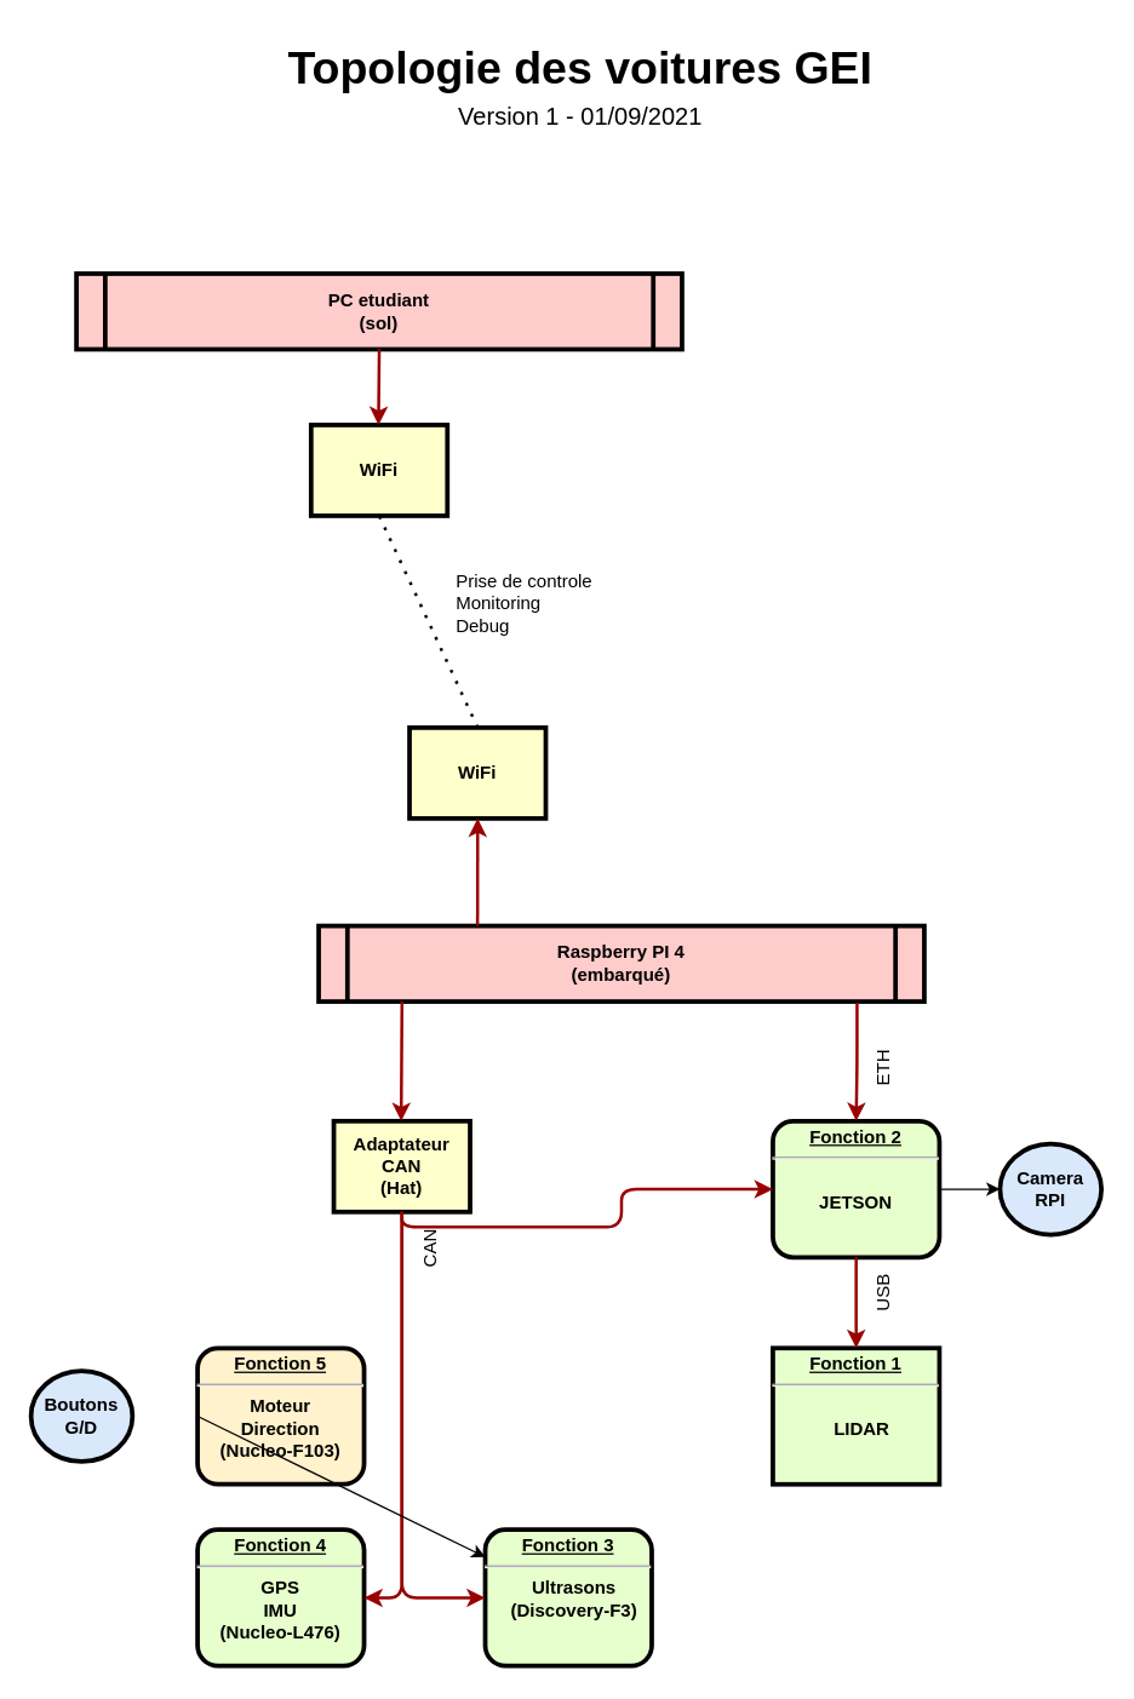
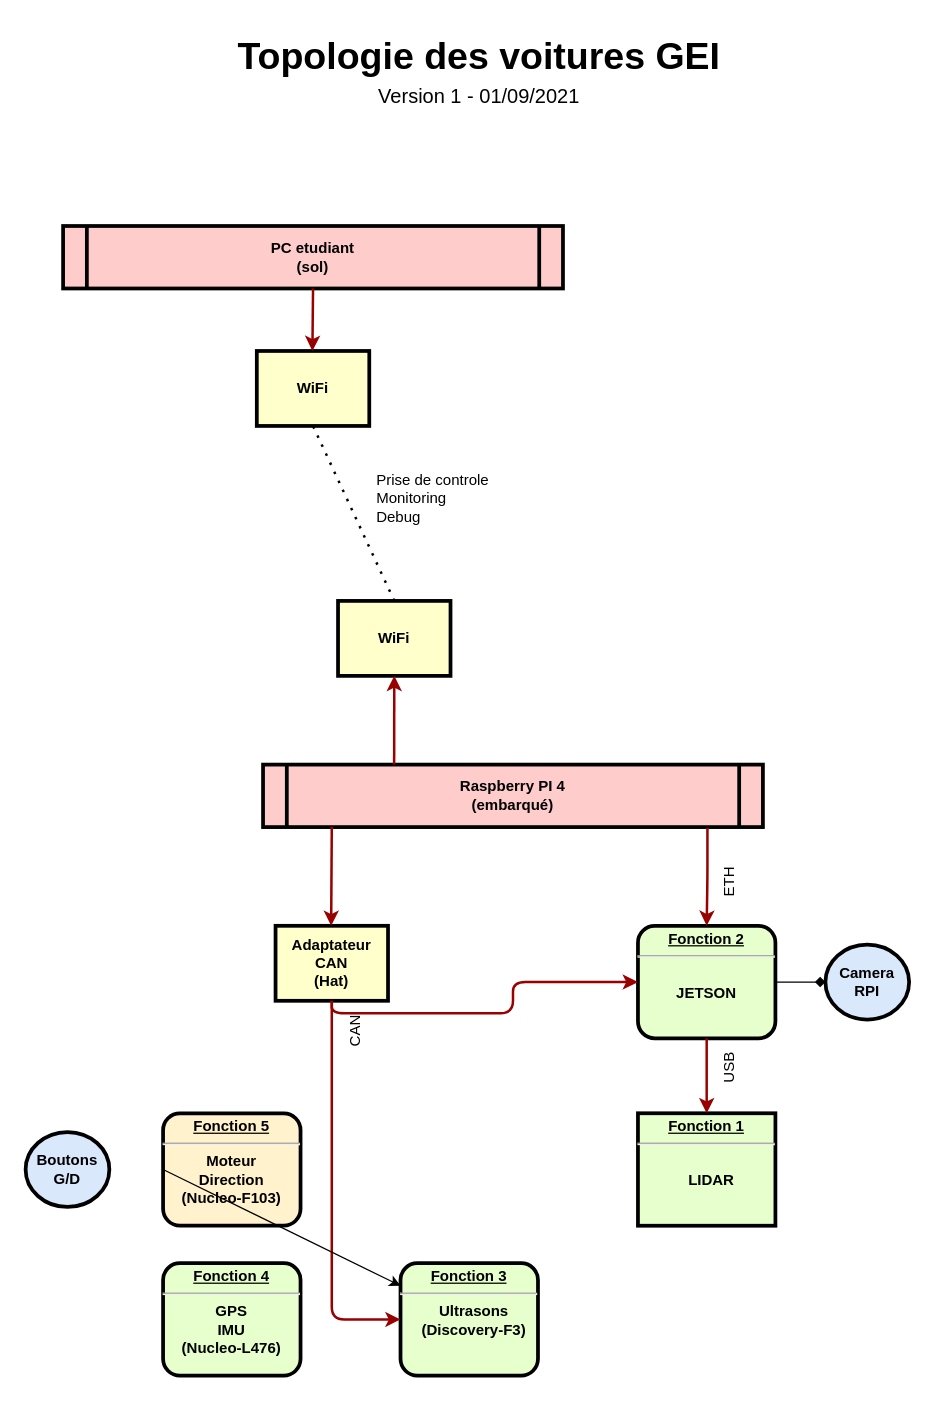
  <mxCell id="0" />
  <mxCell id="1" parent="0" />
  <mxCell id="2" value="&#10;Raspberry PI 4&#10;(embarqué)&#10;" style="shape=process;whiteSpace=wrap;align=center;verticalAlign=middle;size=0.048;fontStyle=1;strokeWidth=3;fillColor=#FFCCCC" parent="1" vertex="1"><mxGeometry x="210" y="611" width="400" height="50" as="geometry" /></mxCell>
  <mxCell id="3" value="&lt;p style=&quot;margin: 0px ; margin-top: 4px ; text-align: center ; text-decoration: underline&quot;&gt;&lt;strong&gt;Fonction 1&lt;br&gt;&lt;/strong&gt;&lt;/p&gt;&lt;hr&gt;&lt;p style=&quot;margin: 0px ; margin-left: 8px&quot;&gt;&lt;br&gt;&lt;/p&gt;&lt;p style=&quot;margin: 0px ; margin-left: 8px&quot; align=&quot;center&quot;&gt;LIDAR&lt;br&gt;&lt;/p&gt;" style="verticalAlign=middle;align=center;overflow=fill;fontSize=12;fontFamily=Helvetica;html=1;fontStyle=1;strokeWidth=3;fillColor=#E6FFCC;rounded=0;" parent="1" vertex="1"><mxGeometry x="510" y="890" width="110" height="90" as="geometry" /></mxCell>
  <mxCell id="4" value="&lt;p style=&quot;margin: 0px ; margin-top: 4px ; text-align: center ; text-decoration: underline&quot;&gt;&lt;strong&gt;&lt;strong&gt;Fonction 2&lt;/strong&gt;&lt;br&gt;&lt;/strong&gt;&lt;/p&gt;&lt;hr&gt;&lt;div&gt;&lt;br&gt;&lt;/div&gt;&lt;div&gt;JETSON&lt;/div&gt;" style="verticalAlign=middle;align=center;overflow=fill;fontSize=12;fontFamily=Helvetica;html=1;rounded=1;fontStyle=1;strokeWidth=3;fillColor=#E6FFCC" parent="1" vertex="1"><mxGeometry x="510" y="740" width="110" height="90" as="geometry" /></mxCell>
  <mxCell id="5" value="&#10;Adaptateur CAN&#10;(Hat)&#10;" style="whiteSpace=wrap;align=center;verticalAlign=middle;fontStyle=1;strokeWidth=3;fillColor=#FFFFCC" parent="1" vertex="1"><mxGeometry x="220" y="740" width="90" height="60" as="geometry" /></mxCell>
  <mxCell id="6" value="" style="edgeStyle=elbowEdgeStyle;elbow=horizontal;strokeColor=#990000;strokeWidth=2;entryX=0.5;entryY=0;entryDx=0;entryDy=0;" parent="1" target="5" edge="1"><mxGeometry width="100" height="100" relative="1" as="geometry"><mxPoint x="265" y="661" as="sourcePoint" /><mxPoint x="264.5" y="726" as="targetPoint" /><Array as="points"><mxPoint x="264.5" y="695" /></Array></mxGeometry></mxCell>
  <mxCell id="7" value="" style="elbow=horizontal;strokeColor=#990000;strokeWidth=2;exitX=0.5;exitY=1;exitDx=0;exitDy=0;entryX=0.5;entryY=0;entryDx=0;entryDy=0;edgeStyle=orthogonalEdgeStyle;" parent="1" edge="1" target="3" source="4"><mxGeometry width="100" height="100" relative="1" as="geometry"><mxPoint x="377" y="661" as="sourcePoint" /><mxPoint x="377" y="859" as="targetPoint" /></mxGeometry></mxCell>
  <mxCell id="8" value="USB" style="text;whiteSpace=wrap;html=1;rotation=-90;" parent="1" vertex="1"><mxGeometry x="569" y="839" width="29" height="29" as="geometry" /></mxCell>
  <mxCell id="9" value="" style="strokeColor=#990000;strokeWidth=2;exitX=0.5;exitY=1;exitDx=0;exitDy=0;edgeStyle=orthogonalEdgeStyle;" parent="1" source="5" target="4" edge="1"><mxGeometry width="100" height="100" relative="1" as="geometry"><mxPoint x="279" y="820" as="sourcePoint" /><mxPoint x="265" y="900" as="targetPoint" /></mxGeometry></mxCell>
  <mxCell id="10" value="&lt;p style=&quot;margin: 0px ; margin-top: 4px ; text-align: center ; text-decoration: underline&quot;&gt;&lt;strong&gt;&lt;strong&gt;Fonction 5&lt;/strong&gt;&lt;br&gt;&lt;/strong&gt;&lt;/p&gt;&lt;hr&gt;&lt;div&gt;Moteur&lt;/div&gt;&lt;div&gt;Direction&lt;/div&gt;&lt;div&gt;(Nucleo-F103)&lt;br&gt;&lt;/div&gt;&lt;div&gt;&lt;br&gt;&lt;/div&gt;&lt;div&gt;&lt;br&gt;&lt;/div&gt;&lt;div&gt;&lt;br&gt;&lt;/div&gt;" style="verticalAlign=middle;align=center;overflow=fill;fontSize=12;fontFamily=Helvetica;html=1;rounded=1;fontStyle=1;strokeWidth=3;fillColor=#fff2cc;" parent="1" vertex="1"><mxGeometry x="130" y="890" width="110" height="90" as="geometry" /></mxCell>
  <mxCell id="11" value="&lt;p style=&quot;margin: 0px ; margin-top: 4px ; text-align: center ; text-decoration: underline&quot;&gt;&lt;strong&gt;&lt;strong&gt;Fonction 4&lt;/strong&gt;&lt;br&gt;&lt;/strong&gt;&lt;/p&gt;&lt;hr&gt;&lt;div&gt;GPS&lt;/div&gt;&lt;div&gt;IMU&lt;/div&gt;&lt;div&gt;(Nucleo-L476)&lt;br&gt;&lt;/div&gt;" style="verticalAlign=middle;align=center;overflow=fill;fontSize=12;fontFamily=Helvetica;html=1;rounded=1;fontStyle=1;strokeWidth=3;fillColor=#E6FFCC" parent="1" vertex="1"><mxGeometry x="130" y="1010" width="110" height="90" as="geometry" /></mxCell>
  <mxCell id="12" value="&lt;div align=&quot;center&quot;&gt;CAN&lt;br&gt;&lt;/div&gt;&lt;div&gt;&lt;br&gt;&lt;/div&gt;" style="text;whiteSpace=wrap;html=1;rotation=-90;" parent="1" vertex="1"><mxGeometry x="270" y="810" width="29" height="29" as="geometry" /></mxCell>
  <mxCell id="13" value="" style="strokeColor=#990000;strokeWidth=2;entryX=0.5;entryY=0;entryDx=0;entryDy=0;exitX=0.889;exitY=1.015;exitDx=0;exitDy=0;exitPerimeter=0;edgeStyle=orthogonalEdgeStyle;" parent="1" source="2" target="4" edge="1"><mxGeometry width="100" height="100" relative="1" as="geometry"><mxPoint x="565" y="680" as="sourcePoint" /><mxPoint x="650" y="470" as="targetPoint" /></mxGeometry></mxCell>
  <mxCell id="14" value="&lt;div&gt;ETH&lt;/div&gt;" style="text;whiteSpace=wrap;html=1;rotation=-90;" parent="1" vertex="1"><mxGeometry x="569" y="690" width="29" height="29" as="geometry" /></mxCell>
  <mxCell id="15" value="&lt;div&gt;&lt;b&gt;Boutons&lt;/b&gt;&lt;/div&gt;&lt;div&gt;&lt;b&gt;G/D&lt;/b&gt;&lt;br&gt;&lt;/div&gt;" style="ellipse;whiteSpace=wrap;html=1;fillColor=#dae8fc;strokeWidth=3;" parent="1" vertex="1"><mxGeometry x="20" y="905" width="67" height="60" as="geometry" /></mxCell>
  <mxCell id="16" value="&lt;b&gt;Camera&lt;br&gt;RPI&lt;/b&gt;" style="ellipse;whiteSpace=wrap;html=1;fillColor=#dae8fc;strokeWidth=3;" parent="1" vertex="1"><mxGeometry x="660" y="755" width="67" height="60" as="geometry" /></mxCell>
  <mxCell id="17" value="WiFi" style="whiteSpace=wrap;align=center;verticalAlign=middle;fontStyle=1;strokeWidth=3;fillColor=#FFFFCC" parent="1" vertex="1"><mxGeometry x="270" y="480" width="90" height="60" as="geometry" /></mxCell>
  <mxCell id="18" value="" style="edgeStyle=elbowEdgeStyle;elbow=horizontal;strokeColor=#990000;strokeWidth=2;entryX=0.5;entryY=1;entryDx=0;entryDy=0;exitX=0.836;exitY=0.001;exitDx=0;exitDy=0;exitPerimeter=0;" parent="1" edge="1"><mxGeometry width="100" height="100" relative="1" as="geometry"><mxPoint x="314.9" y="611" as="sourcePoint" /><mxPoint x="314.5" y="539.95" as="targetPoint" /></mxGeometry></mxCell>
  <mxCell id="19" value="PC etudiant &#10;(sol)" style="shape=process;whiteSpace=wrap;align=center;verticalAlign=middle;size=0.048;fontStyle=1;strokeWidth=3;fillColor=#FFCCCC" parent="1" vertex="1"><mxGeometry x="50" y="180" width="400" height="50" as="geometry" /></mxCell>
  <mxCell id="20" value="WiFi" style="whiteSpace=wrap;align=center;verticalAlign=middle;fontStyle=1;strokeWidth=3;fillColor=#FFFFCC" parent="1" vertex="1"><mxGeometry x="205" y="280" width="90" height="60" as="geometry" /></mxCell>
  <mxCell id="21" value="" style="edgeStyle=elbowEdgeStyle;elbow=horizontal;strokeColor=#990000;strokeWidth=2;entryX=0.5;entryY=0;entryDx=0;entryDy=0;exitX=0.5;exitY=1;exitDx=0;exitDy=0;" parent="1" source="19" target="20" edge="1"><mxGeometry width="100" height="100" relative="1" as="geometry"><mxPoint x="260" y="240" as="sourcePoint" /><mxPoint x="270" y="260" as="targetPoint" /><Array as="points"><mxPoint x="249.5" y="264" /></Array></mxGeometry></mxCell>
  <mxCell id="22" value="" style="endArrow=none;dashed=1;html=1;dashPattern=1 3;strokeWidth=2;entryX=0.5;entryY=1;entryDx=0;entryDy=0;exitX=0.5;exitY=0;exitDx=0;exitDy=0;" parent="1" source="17" target="20" edge="1"><mxGeometry width="50" height="50" relative="1" as="geometry"><mxPoint x="310" y="500" as="sourcePoint" /><mxPoint x="360" y="450" as="targetPoint" /></mxGeometry></mxCell>
  <mxCell id="23" value="Prise de controle&lt;br&gt;Monitoring&lt;br&gt;Debug" style="text;whiteSpace=wrap;html=1;rotation=0;" parent="1" vertex="1"><mxGeometry x="299" y="370" width="121" height="70" as="geometry" /></mxCell>
  <mxCell id="24" value="&lt;div style=&quot;font-size: 20px&quot; align=&quot;center&quot;&gt;&lt;font style=&quot;font-size: 20px&quot;&gt;&lt;b&gt;&lt;font style=&quot;font-size: 30px&quot;&gt;Topologie des voitures GEI&lt;/font&gt;&lt;br&gt;&lt;/b&gt;&lt;font style=&quot;font-size: 16px&quot;&gt;Version 1 - 01/09/2021&lt;/font&gt;&lt;b&gt;&lt;br&gt;&lt;/b&gt;&lt;/font&gt;&lt;/div&gt;" style="text;whiteSpace=wrap;html=1;rotation=0;" parent="1" vertex="1"><mxGeometry x="188" y="20" width="390" height="60" as="geometry" /></mxCell>
- <mxCell id="25" value="" style="strokeColor=#990000;strokeWidth=2;exitX=0.5;exitY=1;exitDx=0;exitDy=0;entryX=1;entryY=0.5;entryDx=0;entryDy=0;edgeStyle=orthogonalEdgeStyle;" parent="1" source="5" target="11" edge="1"><mxGeometry width="100" height="100" relative="1" as="geometry"><mxPoint x="275" y="810" as="sourcePoint" /><mxPoint x="250" y="915" as="targetPoint" /></mxGeometry></mxCell>
  <mxCell id="26" value="&lt;p style=&quot;margin: 0px ; margin-top: 4px ; text-align: center ; text-decoration: underline&quot;&gt;&lt;strong&gt;Fonction 3&lt;br&gt;&lt;/strong&gt;&lt;/p&gt;&lt;hr&gt;&lt;p style=&quot;margin: 0px ; margin-left: 8px&quot; align=&quot;center&quot;&gt;Ultrasons&lt;/p&gt;&lt;p style=&quot;margin: 0px ; margin-left: 8px&quot; align=&quot;center&quot;&gt;(Discovery-F3)&lt;/p&gt;&lt;p style=&quot;margin: 0px ; margin-left: 8px&quot; align=&quot;center&quot;&gt;&lt;br&gt;&lt;/p&gt;" style="verticalAlign=middle;align=center;overflow=fill;fontSize=12;fontFamily=Helvetica;html=1;rounded=1;fontStyle=1;strokeWidth=3;fillColor=#E6FFCC" parent="1" vertex="1"><mxGeometry x="320" y="1010" width="110" height="90" as="geometry" /></mxCell>
  <mxCell id="27" value="" style="elbow=horizontal;strokeColor=#990000;strokeWidth=2;entryX=0;entryY=0.5;entryDx=0;entryDy=0;exitX=0.5;exitY=1;exitDx=0;exitDy=0;edgeStyle=orthogonalEdgeStyle;" parent="1" source="5" target="26" edge="1"><mxGeometry width="100" height="100" relative="1" as="geometry"><mxPoint x="300" y="890" as="sourcePoint" /><mxPoint x="295.5" y="959" as="targetPoint" /></mxGeometry></mxCell>
- <mxCell id="28" value="" style="endArrow=classic;html=1;entryX=0;entryY=0.5;entryDx=0;entryDy=0;exitX=1;exitY=0.5;exitDx=0;exitDy=0;" parent="1" source="4" target="16" edge="1"><mxGeometry width="50" height="50" relative="1" as="geometry"><mxPoint x="370" y="750" as="sourcePoint" /><mxPoint x="420" y="700" as="targetPoint" /></mxGeometry></mxCell>
+ <mxCell id="28" value="" style="endArrow=diamond;html=1;entryX=0;entryY=0.5;entryDx=0;entryDy=0;exitX=1;exitY=0.5;exitDx=0;exitDy=0;" parent="1" source="4" target="16" edge="1"><mxGeometry width="50" height="50" relative="1" as="geometry"><mxPoint x="370" y="750" as="sourcePoint" /><mxPoint x="420" y="700" as="targetPoint" /></mxGeometry></mxCell>
  <mxCell id="29" value="" style="endArrow=classic;html=1;exitX=0;exitY=0.5;exitDx=0;exitDy=0;" parent="1" source="10" target="26" edge="1"><mxGeometry width="50" height="50" relative="1" as="geometry"><mxPoint x="370" y="750" as="sourcePoint" /><mxPoint x="420" y="700" as="targetPoint" /></mxGeometry></mxCell>
